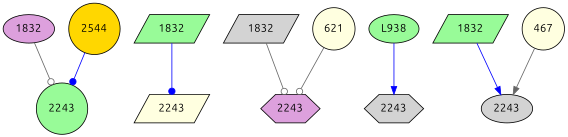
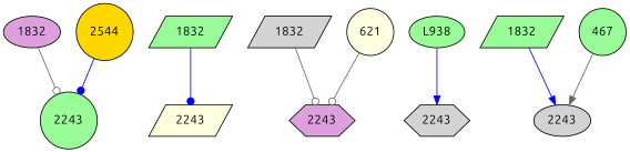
  digraph {
    fontname=Ubuntu
    node [fillcolor=palegreen fontname=Ubuntu shape=circle style=filled]
    edge [arrowhead=odot color=gray40 fontname=Ubuntu]
    n1 [fillcolor=plum label=1832 shape=ellipse]
    n2 [label=2243]
    n3 [fillcolor=gold label=2544]
    n4 [label=1832 shape=parallelogram]
    n5 [fillcolor=lightyellow label=2243 shape=parallelogram]
    n6 [fillcolor=lightgrey label=1832 shape=parallelogram]
    n7 [fillcolor=plum label=2243 shape=hexagon]
    n8 [fillcolor=lightyellow label=621]
    n9 [label=L938 shape=ellipse]
    n10 [fillcolor=lightgrey label=2243 shape=hexagon]
    n11 [label=1832 shape=parallelogram]
    n12 [fillcolor=lightgrey label=2243 shape=ellipse]
-   n13 [fillcolor=lightyellow label=467]
+   n13 [label=467]
    n1 -> n2
    n3 -> n2 [arrowhead=dot color=blue]
    n4 -> n5 [arrowhead=dot color=blue]
    n6 -> n7
    n8 -> n7
    n9 -> n10 [arrowhead=normal color=blue]
    n11 -> n12 [arrowhead=normal color=blue]
    n13 -> n12 [arrowhead=normal]
  }
